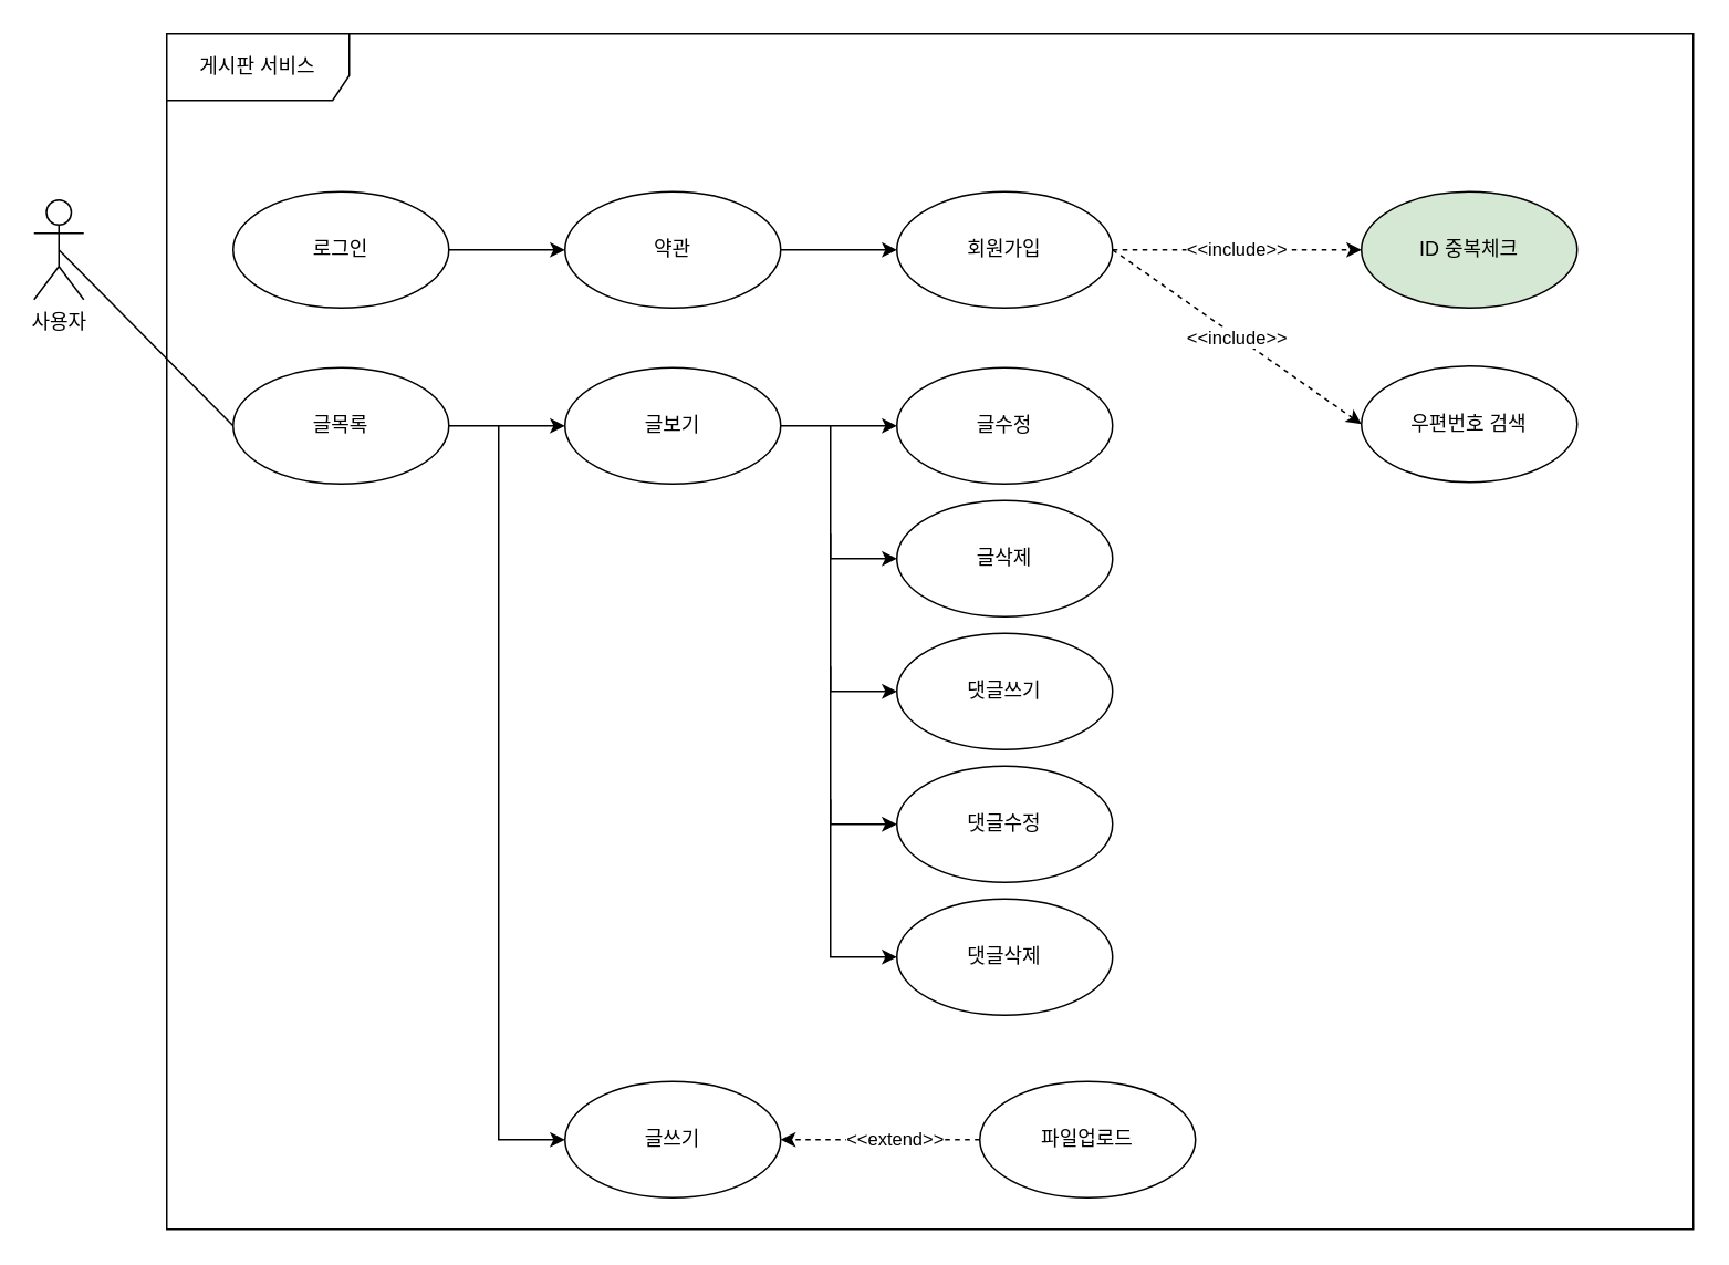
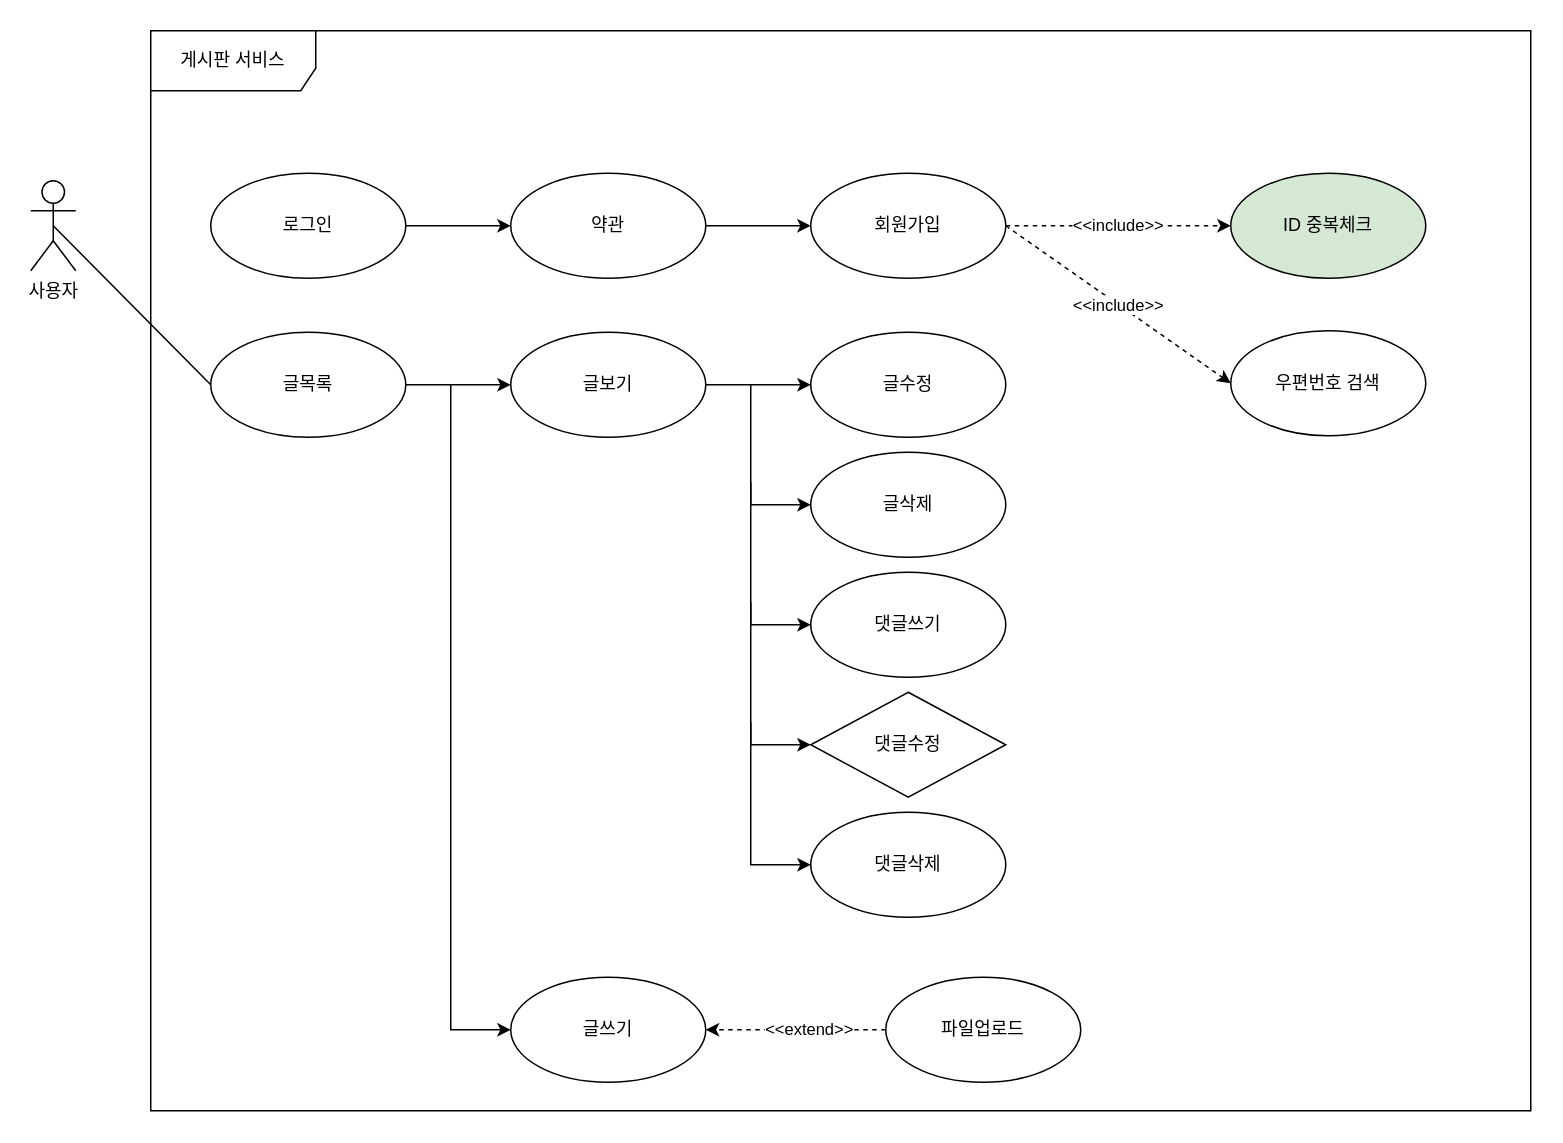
  <mxCell id="0" />
  <mxCell id="1" parent="0" />
  <mxCell id="2" style="edgeStyle=none;rounded=0;orthogonalLoop=1;jettySize=auto;html=1;exitX=0.5;exitY=0.5;exitDx=0;exitDy=0;exitPerimeter=0;entryX=0;entryY=0.5;entryDx=0;entryDy=0;endArrow=none;endFill=0;" edge="1" parent="1" source="3" target="9"><mxGeometry relative="1" as="geometry" /></mxCell>
  <mxCell id="3" value="사용자" style="shape=umlActor;verticalLabelPosition=bottom;verticalAlign=top;html=1;" vertex="1" parent="1"><mxGeometry x="20" y="120" width="30" height="60" as="geometry" /></mxCell>
  <mxCell id="4" value="게시판 서비스" style="shape=umlFrame;whiteSpace=wrap;html=1;width=110;height=40;" vertex="1" parent="1"><mxGeometry x="100" y="20" width="920" height="720" as="geometry" /></mxCell>
  <mxCell id="5" value="" style="edgeStyle=none;rounded=0;orthogonalLoop=1;jettySize=auto;html=1;endArrow=classic;endFill=1;" edge="1" parent="1" source="6" target="11"><mxGeometry relative="1" as="geometry" /></mxCell>
  <mxCell id="6" value="로그인" style="ellipse;whiteSpace=wrap;html=1;" vertex="1" parent="1"><mxGeometry x="140" y="115" width="130" height="70" as="geometry" /></mxCell>
  <mxCell id="7" style="edgeStyle=none;rounded=0;orthogonalLoop=1;jettySize=auto;html=1;entryX=0;entryY=0.5;entryDx=0;entryDy=0;endArrow=classic;endFill=1;" edge="1" parent="1" source="9" target="20"><mxGeometry relative="1" as="geometry" /></mxCell>
  <mxCell id="8" style="edgeStyle=none;rounded=0;orthogonalLoop=1;jettySize=auto;html=1;entryX=0;entryY=0.5;entryDx=0;entryDy=0;endArrow=classic;endFill=1;" edge="1" parent="1" target="28"><mxGeometry relative="1" as="geometry"><mxPoint x="300" y="256" as="sourcePoint" /><Array as="points"><mxPoint x="300" y="686" /></Array></mxGeometry></mxCell>
  <mxCell id="9" value="글목록" style="ellipse;whiteSpace=wrap;html=1;" vertex="1" parent="1"><mxGeometry x="140" y="221" width="130" height="70" as="geometry" /></mxCell>
  <mxCell id="10" value="" style="edgeStyle=none;rounded=0;orthogonalLoop=1;jettySize=auto;html=1;endArrow=classic;endFill=1;" edge="1" parent="1" source="11" target="14"><mxGeometry relative="1" as="geometry" /></mxCell>
  <mxCell id="11" value="약관" style="ellipse;whiteSpace=wrap;html=1;" vertex="1" parent="1"><mxGeometry x="340" y="115" width="130" height="70" as="geometry" /></mxCell>
  <mxCell id="12" value="&amp;lt;&amp;lt;include&amp;gt;&amp;gt;" style="edgeStyle=none;rounded=0;orthogonalLoop=1;jettySize=auto;html=1;endArrow=classic;endFill=1;dashed=1;" edge="1" parent="1" source="14" target="15"><mxGeometry relative="1" as="geometry" /></mxCell>
  <mxCell id="13" value="&amp;lt;&amp;lt;include&amp;gt;&amp;gt;" style="edgeStyle=none;rounded=0;orthogonalLoop=1;jettySize=auto;html=1;entryX=0;entryY=0.5;entryDx=0;entryDy=0;dashed=1;endArrow=classic;endFill=1;exitX=1;exitY=0.5;exitDx=0;exitDy=0;" edge="1" parent="1" source="14" target="16"><mxGeometry relative="1" as="geometry" /></mxCell>
  <mxCell id="14" value="회원가입" style="ellipse;whiteSpace=wrap;html=1;" vertex="1" parent="1"><mxGeometry x="540" y="115" width="130" height="70" as="geometry" /></mxCell>
  <mxCell id="15" value="ID 중복체크" style="ellipse;whiteSpace=wrap;html=1;fillColor=#d5e8d4;" vertex="1" parent="1"><mxGeometry x="820" y="115" width="130" height="70" as="geometry" /></mxCell>
  <mxCell id="16" value="우편번호 검색" style="ellipse;whiteSpace=wrap;html=1;" vertex="1" parent="1"><mxGeometry x="820" y="220" width="130" height="70" as="geometry" /></mxCell>
  <mxCell id="17" style="edgeStyle=none;rounded=0;orthogonalLoop=1;jettySize=auto;html=1;entryX=0;entryY=0.5;entryDx=0;entryDy=0;endArrow=classic;endFill=1;" edge="1" parent="1" source="20" target="21"><mxGeometry relative="1" as="geometry" /></mxCell>
  <mxCell id="18" style="edgeStyle=none;rounded=0;orthogonalLoop=1;jettySize=auto;html=1;entryX=0;entryY=0.5;entryDx=0;entryDy=0;endArrow=classic;endFill=1;" edge="1" parent="1" target="23"><mxGeometry relative="1" as="geometry"><mxPoint x="500" y="321" as="sourcePoint" /><Array as="points"><mxPoint x="500" y="416" /></Array></mxGeometry></mxCell>
  <mxCell id="19" style="edgeStyle=none;rounded=0;orthogonalLoop=1;jettySize=auto;html=1;entryX=0;entryY=0.5;entryDx=0;entryDy=0;endArrow=classic;endFill=1;" edge="1" parent="1" target="22"><mxGeometry relative="1" as="geometry"><mxPoint x="500" y="256" as="sourcePoint" /><Array as="points"><mxPoint x="500" y="336" /></Array></mxGeometry></mxCell>
  <mxCell id="20" value="글보기" style="ellipse;whiteSpace=wrap;html=1;" vertex="1" parent="1"><mxGeometry x="340" y="221" width="130" height="70" as="geometry" /></mxCell>
  <mxCell id="21" value="글수정" style="ellipse;whiteSpace=wrap;html=1;" vertex="1" parent="1"><mxGeometry x="540" y="221" width="130" height="70" as="geometry" /></mxCell>
  <mxCell id="22" value="글삭제" style="ellipse;whiteSpace=wrap;html=1;" vertex="1" parent="1"><mxGeometry x="540" y="301" width="130" height="70" as="geometry" /></mxCell>
  <mxCell id="23" value="댓글쓰기" style="ellipse;whiteSpace=wrap;html=1;" vertex="1" parent="1"><mxGeometry x="540" y="381" width="130" height="70" as="geometry" /></mxCell>
- <mxCell id="24" value="댓글수정" style="ellipse;whiteSpace=wrap;html=1;" vertex="1" parent="1"><mxGeometry x="540" y="461" width="130" height="70" as="geometry" /></mxCell>
+ <mxCell id="24" value="댓글수정" style="rhombus;whiteSpace=wrap;html=1;" vertex="1" parent="1"><mxGeometry x="540" y="461" width="130" height="70" as="geometry" /></mxCell>
  <mxCell id="25" value="댓글삭제" style="ellipse;whiteSpace=wrap;html=1;" vertex="1" parent="1"><mxGeometry x="540" y="541" width="130" height="70" as="geometry" /></mxCell>
  <mxCell id="26" style="edgeStyle=none;rounded=0;orthogonalLoop=1;jettySize=auto;html=1;entryX=0;entryY=0.5;entryDx=0;entryDy=0;endArrow=classic;endFill=1;" edge="1" parent="1" target="24"><mxGeometry relative="1" as="geometry"><mxPoint x="500" y="401" as="sourcePoint" /><mxPoint x="550" y="426" as="targetPoint" /><Array as="points"><mxPoint x="500" y="496" /></Array></mxGeometry></mxCell>
  <mxCell id="27" style="edgeStyle=none;rounded=0;orthogonalLoop=1;jettySize=auto;html=1;entryX=0;entryY=0.5;entryDx=0;entryDy=0;endArrow=classic;endFill=1;" edge="1" parent="1" target="25"><mxGeometry relative="1" as="geometry"><mxPoint x="500" y="481" as="sourcePoint" /><mxPoint x="550" y="506" as="targetPoint" /><Array as="points"><mxPoint x="500" y="576" /></Array></mxGeometry></mxCell>
  <mxCell id="28" value="글쓰기" style="ellipse;whiteSpace=wrap;html=1;" vertex="1" parent="1"><mxGeometry x="340" y="651" width="130" height="70" as="geometry" /></mxCell>
  <mxCell id="29" style="edgeStyle=none;rounded=0;orthogonalLoop=1;jettySize=auto;html=1;entryX=1;entryY=0.5;entryDx=0;entryDy=0;endArrow=classic;endFill=1;dashed=1;" edge="1" parent="1" source="31" target="28"><mxGeometry relative="1" as="geometry" /></mxCell>
  <mxCell id="30" value="&amp;lt;&amp;lt;extend&amp;gt;&amp;gt;" style="edgeLabel;html=1;align=center;verticalAlign=middle;resizable=0;points=[];" vertex="1" connectable="0" parent="29"><mxGeometry x="-0.137" y="-1" relative="1" as="geometry"><mxPoint as="offset" /></mxGeometry></mxCell>
  <mxCell id="31" value="파일업로드" style="ellipse;whiteSpace=wrap;html=1;" vertex="1" parent="1"><mxGeometry x="590" y="651" width="130" height="70" as="geometry" /></mxCell>
